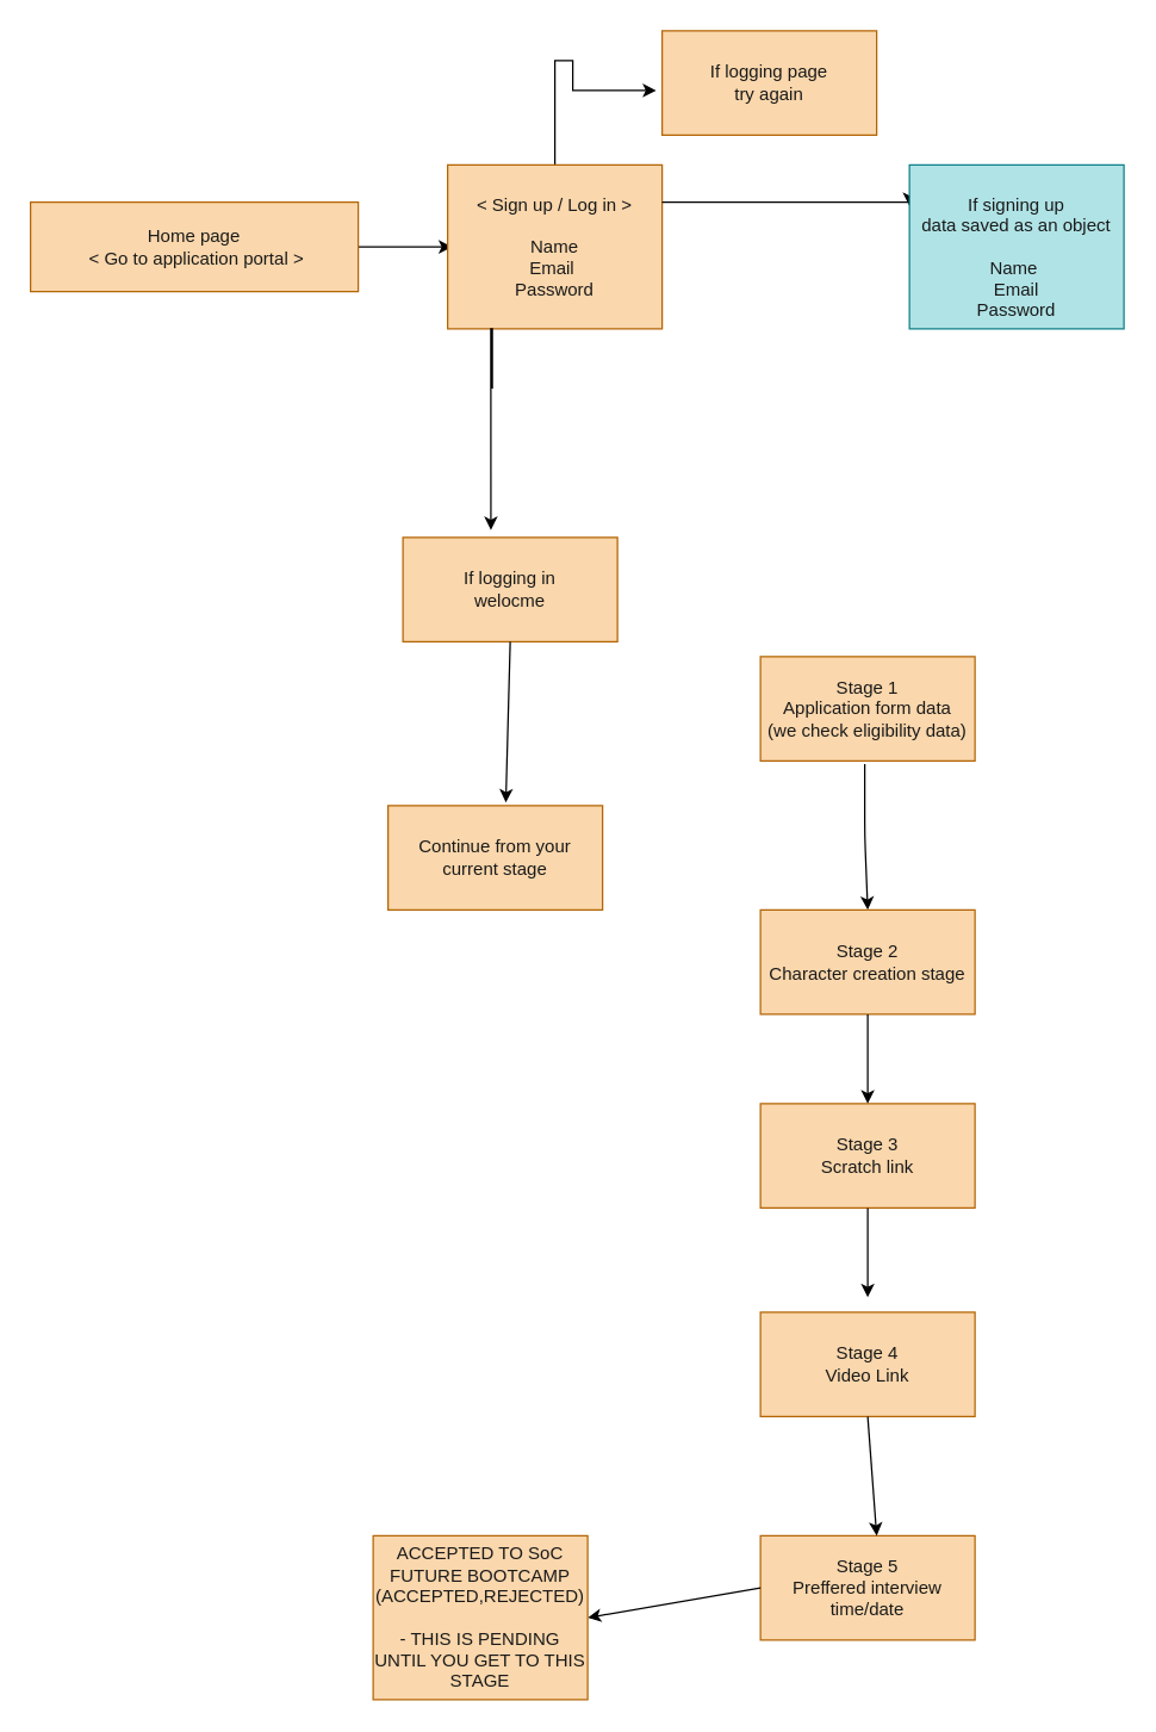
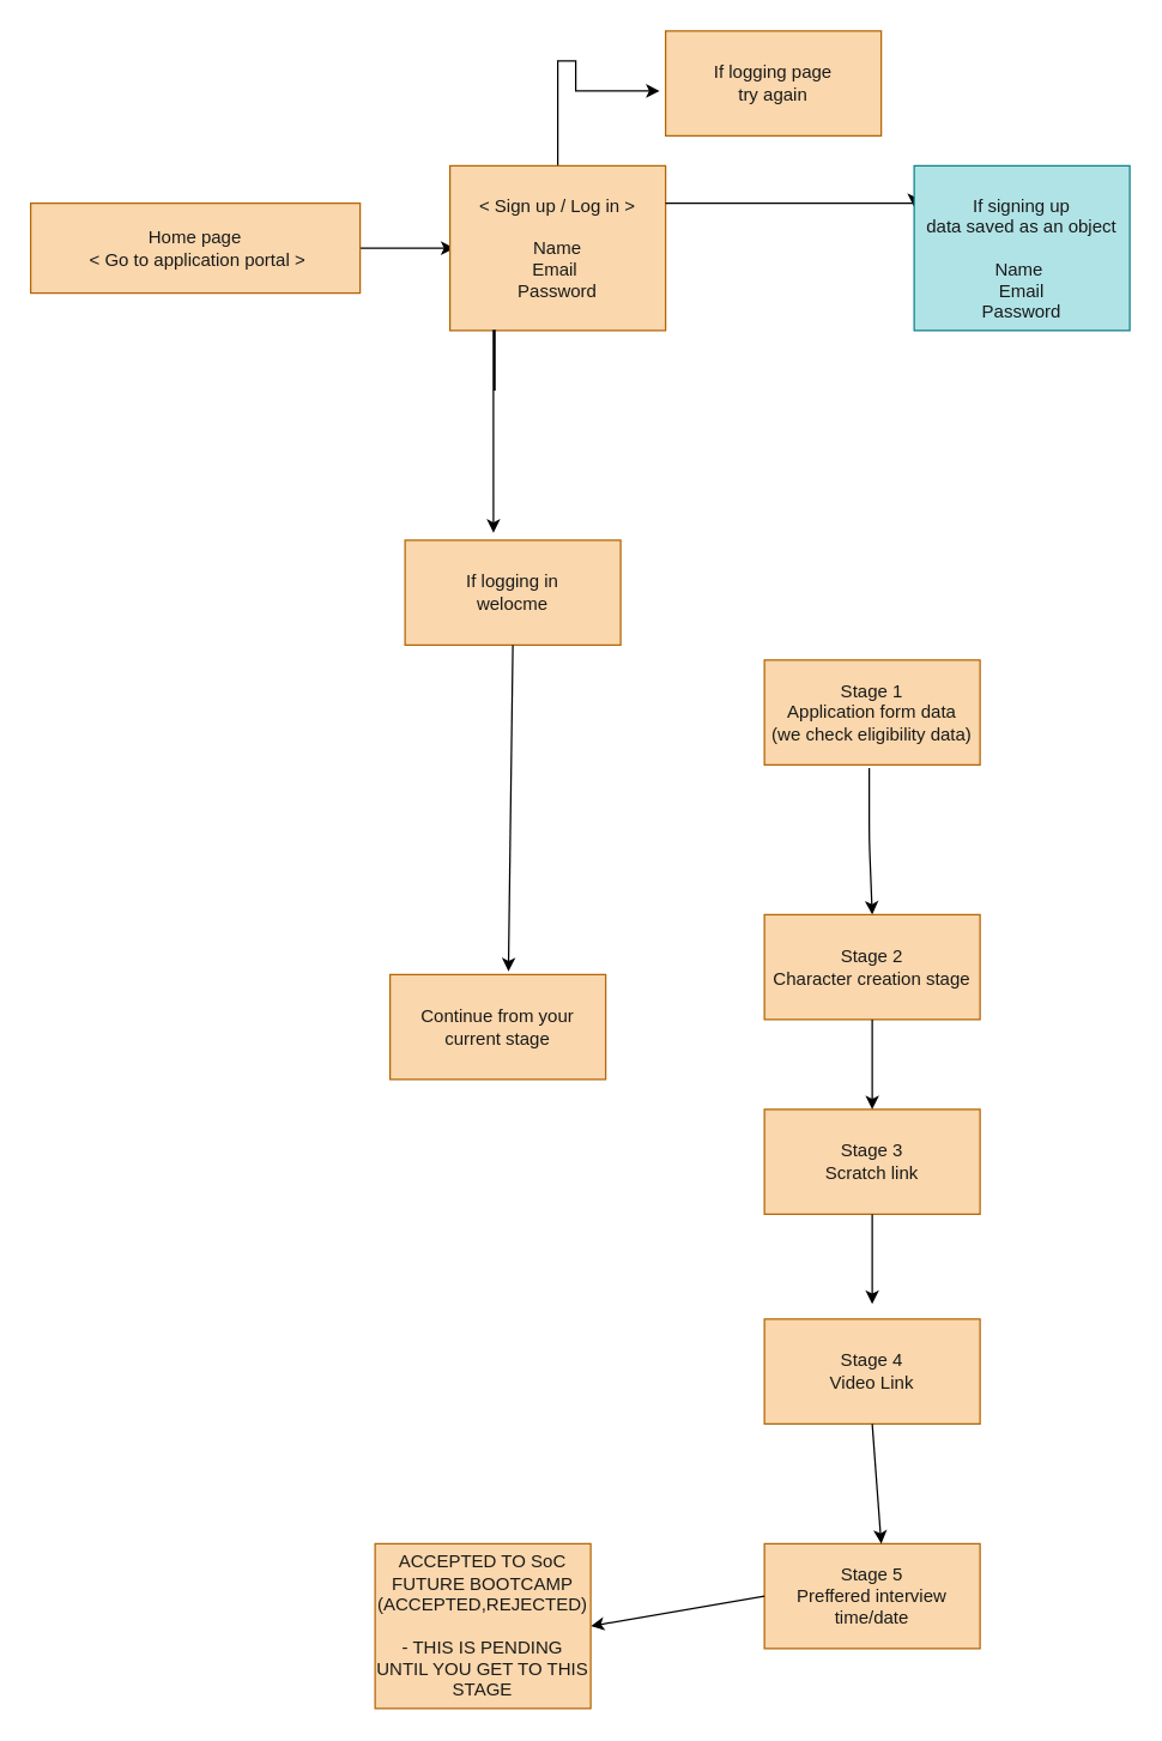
  <mxCell id="0" />
  <mxCell id="1" parent="0" />
  <mxCell id="2" style="edgeStyle=orthogonalEdgeStyle;rounded=0;orthogonalLoop=1;jettySize=auto;html=1;exitX=1;exitY=0.5;exitDx=0;exitDy=0;" parent="1" edge="1"><mxGeometry relative="1" as="geometry"><mxPoint x="237" y="165" as="sourcePoint" /><mxPoint x="303" y="165" as="targetPoint" /><Array as="points"><mxPoint x="233" y="165" /></Array></mxGeometry></mxCell>
  <mxCell id="3" value="&lt;font color=&quot;#1a1a1a&quot;&gt;Home page&lt;br&gt;&amp;nbsp;&amp;lt; Go to application portal &amp;gt;&lt;br&gt;&lt;/font&gt;" style="whiteSpace=wrap;html=1;fillColor=#fad7ac;strokeColor=#b46504;" parent="1" vertex="1"><mxGeometry x="20" y="135" width="220" height="60" as="geometry" /></mxCell>
  <mxCell id="4" value="" style="edgeStyle=orthogonalEdgeStyle;rounded=0;orthogonalLoop=1;jettySize=auto;html=1;" edge="1" parent="1" source="5"><mxGeometry relative="1" as="geometry"><mxPoint x="440" y="60" as="targetPoint" /><Array as="points"><mxPoint x="372" y="40" /><mxPoint x="384" y="40" /></Array></mxGeometry></mxCell>
  <mxCell id="5" value="&lt;font color=&quot;#1a1a1a&quot;&gt;&amp;lt; Sign up / Log in &amp;gt;&lt;br&gt;&lt;br&gt;Name&lt;br&gt;Email&amp;nbsp;&lt;br&gt;Password&lt;br&gt;&lt;/font&gt;" style="whiteSpace=wrap;html=1;fillColor=#fad7ac;strokeColor=#b46504;" parent="1" vertex="1"><mxGeometry x="300" y="110" width="144" height="110" as="geometry" /></mxCell>
  <mxCell id="6" style="edgeStyle=orthogonalEdgeStyle;rounded=0;orthogonalLoop=1;jettySize=auto;html=1;entryX=0;entryY=0.25;entryDx=0;entryDy=0;" parent="1" target="7" edge="1"><mxGeometry relative="1" as="geometry"><mxPoint x="444" y="135" as="sourcePoint" /><mxPoint x="504" y="135" as="targetPoint" /><Array as="points"><mxPoint x="610" y="135" /></Array></mxGeometry></mxCell>
  <mxCell id="7" value="&lt;font color=&quot;#1a1a1a&quot;&gt;&lt;br&gt;If signing up&lt;br&gt;data saved as an object&lt;br&gt;&lt;br&gt;Name&amp;nbsp;&lt;br&gt;Email&lt;br&gt;Password&lt;br&gt;&lt;/font&gt;" style="whiteSpace=wrap;html=1;fillColor=#b0e3e6;strokeColor=#0e8088;" parent="1" vertex="1"><mxGeometry x="610" y="110" width="144" height="110" as="geometry" /></mxCell>
  <mxCell id="8" style="edgeStyle=orthogonalEdgeStyle;rounded=0;orthogonalLoop=1;jettySize=auto;html=1;entryX=0.41;entryY=-0.071;entryDx=0;entryDy=0;entryPerimeter=0;" parent="1" target="9" edge="1"><mxGeometry relative="1" as="geometry"><mxPoint x="330" y="260" as="sourcePoint" /><mxPoint x="330" y="328" as="targetPoint" /><Array as="points"><mxPoint x="330" y="220" /></Array></mxGeometry></mxCell>
  <mxCell id="9" value="&lt;font color=&quot;#1a1a1a&quot;&gt;If logging in &lt;br&gt;welocme&lt;br&gt;&lt;/font&gt;" style="whiteSpace=wrap;html=1;fillColor=#fad7ac;strokeColor=#b46504;" parent="1" vertex="1"><mxGeometry x="270" y="360" width="144" height="70" as="geometry" /></mxCell>
  <mxCell id="10" value="&lt;font color=&quot;#1a1a1a&quot;&gt;If logging page&lt;br&gt;try again&lt;br&gt;&lt;/font&gt;" style="whiteSpace=wrap;html=1;fillColor=#fad7ac;strokeColor=#b46504;" parent="1" vertex="1"><mxGeometry x="444" y="20" width="144" height="70" as="geometry" /></mxCell>
- <mxCell id="11" value="&lt;font color=&quot;#1a1a1a&quot;&gt;Continue from your current stage&lt;br&gt;&lt;/font&gt;" style="whiteSpace=wrap;html=1;fillColor=#fad7ac;strokeColor=#b46504;" parent="1" vertex="1"><mxGeometry x="260" y="540" width="144" height="70" as="geometry" /></mxCell>
+ <mxCell id="11" value="&lt;font color=&quot;#1a1a1a&quot;&gt;Continue from your current stage&lt;br&gt;&lt;/font&gt;" style="whiteSpace=wrap;html=1;fillColor=#fad7ac;strokeColor=#b46504;" parent="1" vertex="1"><mxGeometry x="260" y="650" width="144" height="70" as="geometry" /></mxCell>
  <mxCell id="12" value="&lt;font color=&quot;#1a1a1a&quot;&gt;Stage 1&lt;br&gt;Application form data&lt;br&gt;(we check eligibility data)&lt;br&gt;&lt;/font&gt;" style="whiteSpace=wrap;html=1;fillColor=#fad7ac;strokeColor=#b46504;" parent="1" vertex="1"><mxGeometry x="510" y="440" width="144" height="70" as="geometry" /></mxCell>
  <mxCell id="13" value="" style="endArrow=classic;html=1;exitX=0.5;exitY=1;exitDx=0;exitDy=0;entryX=0.549;entryY=-0.031;entryDx=0;entryDy=0;entryPerimeter=0;" edge="1" parent="1" source="9" target="11"><mxGeometry width="50" height="50" relative="1" as="geometry"><mxPoint x="360" y="540" as="sourcePoint" /><mxPoint x="410" y="490" as="targetPoint" /></mxGeometry></mxCell>
  <mxCell id="14" value="" style="endArrow=classic;html=1;entryX=0.5;entryY=0;entryDx=0;entryDy=0;" edge="1" parent="1" target="15"><mxGeometry width="50" height="50" relative="1" as="geometry"><mxPoint x="580" y="512" as="sourcePoint" /><mxPoint x="591" y="610" as="targetPoint" /><Array as="points"><mxPoint x="580" y="560" /></Array></mxGeometry></mxCell>
  <mxCell id="15" value="&lt;font color=&quot;#1a1a1a&quot;&gt;Stage 2&lt;br&gt;Character creation stage&lt;br&gt;&lt;/font&gt;" style="whiteSpace=wrap;html=1;fillColor=#fad7ac;strokeColor=#b46504;" vertex="1" parent="1"><mxGeometry x="510" y="610" width="144" height="70" as="geometry" /></mxCell>
  <mxCell id="16" value="&lt;font color=&quot;#1a1a1a&quot;&gt;Stage 3&lt;br&gt;Scratch link&lt;br&gt;&lt;/font&gt;" style="whiteSpace=wrap;html=1;fillColor=#fad7ac;strokeColor=#b46504;" vertex="1" parent="1"><mxGeometry x="510" y="740" width="144" height="70" as="geometry" /></mxCell>
  <mxCell id="17" value="" style="endArrow=classic;html=1;exitX=0.5;exitY=1;exitDx=0;exitDy=0;entryX=0.5;entryY=0;entryDx=0;entryDy=0;" edge="1" parent="1" source="15" target="16"><mxGeometry width="50" height="50" relative="1" as="geometry"><mxPoint x="360" y="780" as="sourcePoint" /><mxPoint x="410" y="730" as="targetPoint" /></mxGeometry></mxCell>
  <mxCell id="18" value="&lt;font color=&quot;#1a1a1a&quot;&gt;Stage 4&lt;br&gt;Video Link&lt;br&gt;&lt;/font&gt;" style="whiteSpace=wrap;html=1;fillColor=#fad7ac;strokeColor=#b46504;" vertex="1" parent="1"><mxGeometry x="510" y="880" width="144" height="70" as="geometry" /></mxCell>
  <mxCell id="19" value="&lt;font color=&quot;#1a1a1a&quot;&gt;Stage 5&lt;br&gt;Preffered interview time/date&lt;br&gt;&lt;/font&gt;" style="whiteSpace=wrap;html=1;fillColor=#fad7ac;strokeColor=#b46504;" vertex="1" parent="1"><mxGeometry x="510" y="1030" width="144" height="70" as="geometry" /></mxCell>
  <mxCell id="20" value="" style="endArrow=classic;html=1;exitX=0.5;exitY=1;exitDx=0;exitDy=0;" edge="1" parent="1" source="16"><mxGeometry width="50" height="50" relative="1" as="geometry"><mxPoint x="360" y="860" as="sourcePoint" /><mxPoint x="582" y="870" as="targetPoint" /></mxGeometry></mxCell>
  <mxCell id="21" value="" style="endArrow=classic;html=1;exitX=0.5;exitY=1;exitDx=0;exitDy=0;" edge="1" parent="1" source="18"><mxGeometry width="50" height="50" relative="1" as="geometry"><mxPoint x="588" y="970" as="sourcePoint" /><mxPoint x="588" y="1030" as="targetPoint" /></mxGeometry></mxCell>
  <mxCell id="22" value="" style="endArrow=classic;html=1;exitX=0;exitY=0.5;exitDx=0;exitDy=0;entryX=1;entryY=0.5;entryDx=0;entryDy=0;" edge="1" parent="1" source="19" target="23"><mxGeometry width="50" height="50" relative="1" as="geometry"><mxPoint x="360" y="940" as="sourcePoint" /><mxPoint x="400" y="1065" as="targetPoint" /></mxGeometry></mxCell>
  <mxCell id="23" value="&lt;font color=&quot;#1a1a1a&quot;&gt;ACCEPTED TO SoC&lt;br&gt;FUTURE BOOTCAMP&lt;br&gt;(ACCEPTED,REJECTED)&lt;br&gt;&lt;br&gt;- THIS IS PENDING UNTIL YOU GET TO THIS STAGE&lt;br&gt;&lt;/font&gt;" style="whiteSpace=wrap;html=1;fillColor=#fad7ac;strokeColor=#b46504;" vertex="1" parent="1"><mxGeometry x="250" y="1030" width="144" height="110" as="geometry" /></mxCell>
